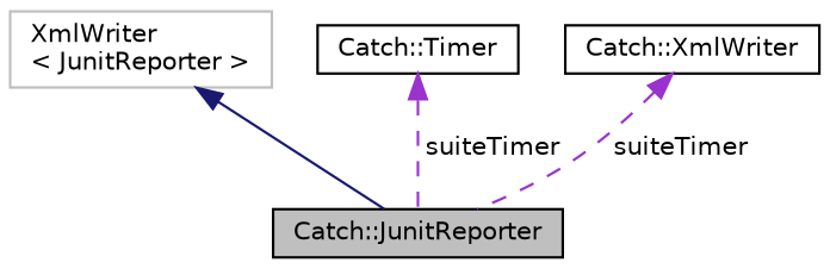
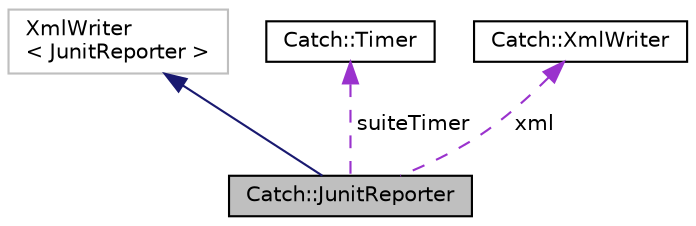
  digraph {
    node [color=black fillcolor=white fontname=Helvetica fontsize=10 shape=record style=filled]
    edge [color=darkorchid3 dir=back fontname=Helvetica fontsize=10 labelfontname=Helvetica labelfontsize=10 style=dashed]
    n1 [fillcolor=grey75 fontcolor=black height=0.2 label="Catch::JunitReporter" width=0.4]
    n2 [color=grey75 height=0.2 label="XmlWriter\l\< JunitReporter \>" width=0.4]
    n3 [height=0.2 label="Catch::Timer" width=0.4]
    n4 [height=0.2 label="Catch::XmlWriter" width=0.4]
    n2 -> n1 [color=midnightblue style=solid]
    n3 -> n1 [label=" suiteTimer"]
-   n4 -> n1 [label=" suiteTimer"]
+   n4 -> n1 [label=" xml"]
  }
